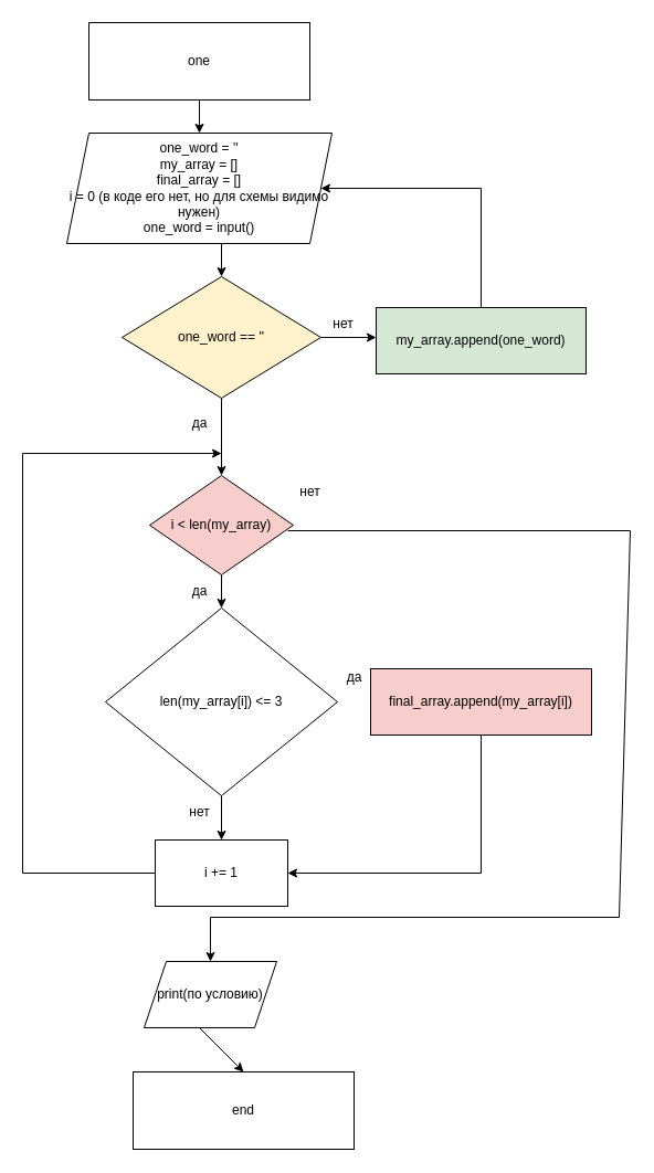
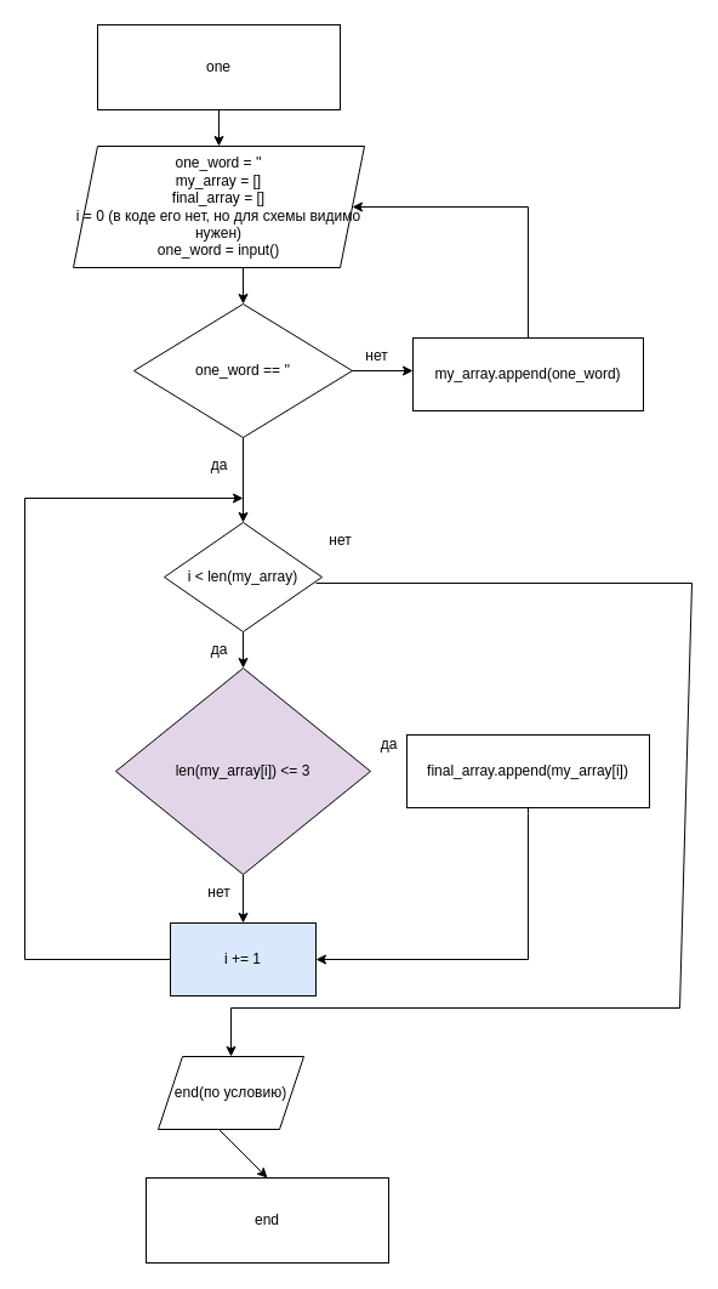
  <mxCell id="0" />
  <mxCell id="1" parent="0" />
  <mxCell id="2" value="one" style="rounded=0;whiteSpace=wrap;html=1;" vertex="1" parent="1"><mxGeometry x="80" y="20" width="200" height="70" as="geometry" /></mxCell>
- <mxCell id="3" value="one_word == ''" style="rhombus;whiteSpace=wrap;html=1;fillColor=#fff2cc;" vertex="1" parent="1"><mxGeometry x="110" y="250" width="180" height="110" as="geometry" /></mxCell>
+ <mxCell id="3" value="one_word == ''" style="rhombus;whiteSpace=wrap;html=1;" vertex="1" parent="1"><mxGeometry x="110" y="250" width="180" height="110" as="geometry" /></mxCell>
  <mxCell id="4" value="one_word = ''&lt;br&gt;my_array = []&lt;br&gt;final_array = []&lt;br&gt;i = 0 (в коде его нет, но для схемы видимо нужен)&lt;br&gt;one_word = input()" style="shape=parallelogram;perimeter=parallelogramPerimeter;whiteSpace=wrap;html=1;fixedSize=1;" vertex="1" parent="1"><mxGeometry x="60" y="120" width="240" height="100" as="geometry" /></mxCell>
  <mxCell id="5" value="" style="endArrow=classic;html=1;rounded=0;entryX=0.5;entryY=0;entryDx=0;entryDy=0;exitX=0.5;exitY=1;exitDx=0;exitDy=0;" edge="1" parent="1" source="2" target="4"><mxGeometry width="50" height="50" relative="1" as="geometry"><mxPoint x="200" y="100" as="sourcePoint" /><mxPoint x="250" y="50" as="targetPoint" /></mxGeometry></mxCell>
  <mxCell id="6" value="" style="endArrow=classic;html=1;rounded=0;entryX=0.5;entryY=0;entryDx=0;entryDy=0;" edge="1" parent="1" target="3"><mxGeometry width="50" height="50" relative="1" as="geometry"><mxPoint x="200" y="220" as="sourcePoint" /><mxPoint x="250" y="170" as="targetPoint" /></mxGeometry></mxCell>
  <mxCell id="7" value="" style="endArrow=classic;html=1;rounded=0;exitX=1;exitY=0.5;exitDx=0;exitDy=0;" edge="1" parent="1" source="3"><mxGeometry width="50" height="50" relative="1" as="geometry"><mxPoint x="290" y="300" as="sourcePoint" /><mxPoint x="340" y="305" as="targetPoint" /></mxGeometry></mxCell>
  <mxCell id="8" value="нет" style="text;html=1;align=center;verticalAlign=middle;resizable=0;points=[];autosize=1;strokeColor=none;fillColor=none;" vertex="1" parent="1"><mxGeometry x="290" y="278" width="40" height="30" as="geometry" /></mxCell>
  <mxCell id="9" value="" style="endArrow=classic;html=1;rounded=0;exitX=0.5;exitY=0;exitDx=0;exitDy=0;entryX=1;entryY=0.5;entryDx=0;entryDy=0;" edge="1" parent="1" source="10" target="4"><mxGeometry width="50" height="50" relative="1" as="geometry"><mxPoint x="434.5" y="240" as="sourcePoint" /><mxPoint x="434.5" y="190" as="targetPoint" /><Array as="points"><mxPoint x="435" y="170" /></Array></mxGeometry></mxCell>
- <mxCell id="10" value="my_array.append(one_word)" style="rounded=0;whiteSpace=wrap;html=1;fillColor=#d5e8d4;" vertex="1" parent="1"><mxGeometry x="340" y="278" width="190" height="60" as="geometry" /></mxCell>
+ <mxCell id="10" value="my_array.append(one_word)" style="rounded=0;whiteSpace=wrap;html=1;" vertex="1" parent="1"><mxGeometry x="340" y="278" width="190" height="60" as="geometry" /></mxCell>
  <mxCell id="11" value="" style="endArrow=classic;html=1;rounded=0;" edge="1" parent="1"><mxGeometry width="50" height="50" relative="1" as="geometry"><mxPoint x="200" y="360" as="sourcePoint" /><mxPoint x="200" y="430" as="targetPoint" /></mxGeometry></mxCell>
  <mxCell id="12" value="да" style="text;html=1;align=center;verticalAlign=middle;resizable=0;points=[];autosize=1;strokeColor=none;fillColor=none;" vertex="1" parent="1"><mxGeometry x="160" y="368" width="40" height="30" as="geometry" /></mxCell>
- <mxCell id="13" value="len(my_array[i]) &amp;lt;= 3" style="rhombus;whiteSpace=wrap;html=1;" vertex="1" parent="1"><mxGeometry x="95" y="550" width="210" height="170" as="geometry" /></mxCell>
- <mxCell id="14" value="final_array.append(my_array[i])" style="rounded=0;whiteSpace=wrap;html=1;fillColor=#f8cecc;" vertex="1" parent="1"><mxGeometry x="335" y="605" width="200" height="60" as="geometry" /></mxCell>
+ <mxCell id="13" value="len(my_array[i]) &amp;lt;= 3" style="rhombus;whiteSpace=wrap;html=1;fillColor=#e1d5e7;" vertex="1" parent="1"><mxGeometry x="95" y="550" width="210" height="170" as="geometry" /></mxCell>
+ <mxCell id="14" value="final_array.append(my_array[i])" style="rounded=0;whiteSpace=wrap;html=1;" vertex="1" parent="1"><mxGeometry x="335" y="605" width="200" height="60" as="geometry" /></mxCell>
  <mxCell id="15" value="" style="endArrow=classic;html=1;rounded=0;exitX=0.5;exitY=1;exitDx=0;exitDy=0;" edge="1" parent="1" source="14"><mxGeometry width="50" height="50" relative="1" as="geometry"><mxPoint x="440" y="600" as="sourcePoint" /><mxPoint x="260" y="790" as="targetPoint" /><Array as="points"><mxPoint x="435" y="670" /><mxPoint x="435" y="790" /></Array></mxGeometry></mxCell>
- <mxCell id="16" value="i &amp;lt; len(my_array)" style="rhombus;whiteSpace=wrap;html=1;fillColor=#f8cecc;" vertex="1" parent="1"><mxGeometry x="135" y="430" width="130" height="90" as="geometry" /></mxCell>
- <mxCell id="17" value="i += 1" style="rounded=0;whiteSpace=wrap;html=1;" vertex="1" parent="1"><mxGeometry x="140" y="760" width="120" height="60" as="geometry" /></mxCell>
+ <mxCell id="16" value="i &amp;lt; len(my_array)" style="rhombus;whiteSpace=wrap;html=1;" vertex="1" parent="1"><mxGeometry x="135" y="430" width="130" height="90" as="geometry" /></mxCell>
+ <mxCell id="17" value="i += 1" style="rounded=0;whiteSpace=wrap;html=1;fillColor=#dae8fc;" vertex="1" parent="1"><mxGeometry x="140" y="760" width="120" height="60" as="geometry" /></mxCell>
  <mxCell id="18" value="" style="endArrow=classic;html=1;rounded=0;entryX=0.5;entryY=0;entryDx=0;entryDy=0;" edge="1" parent="1" target="13"><mxGeometry width="50" height="50" relative="1" as="geometry"><mxPoint x="200" y="520" as="sourcePoint" /><mxPoint x="250" y="470" as="targetPoint" /></mxGeometry></mxCell>
  <mxCell id="19" value="" style="endArrow=classic;html=1;rounded=0;entryX=0.5;entryY=0;entryDx=0;entryDy=0;" edge="1" parent="1" target="17"><mxGeometry width="50" height="50" relative="1" as="geometry"><mxPoint x="200" y="720" as="sourcePoint" /><mxPoint x="250" y="670" as="targetPoint" /></mxGeometry></mxCell>
  <mxCell id="20" value="" style="endArrow=classic;html=1;rounded=0;" edge="1" parent="1"><mxGeometry width="50" height="50" relative="1" as="geometry"><mxPoint x="140" y="790" as="sourcePoint" /><mxPoint x="200" y="410" as="targetPoint" /><Array as="points"><mxPoint x="20" y="790" /><mxPoint x="20" y="410" /></Array></mxGeometry></mxCell>
  <mxCell id="21" value="да" style="text;html=1;align=center;verticalAlign=middle;resizable=0;points=[];autosize=1;strokeColor=none;fillColor=none;" vertex="1" parent="1"><mxGeometry x="300" y="598" width="40" height="30" as="geometry" /></mxCell>
  <mxCell id="22" value="нет" style="text;html=1;align=center;verticalAlign=middle;resizable=0;points=[];autosize=1;strokeColor=none;fillColor=none;" vertex="1" parent="1"><mxGeometry x="160" y="720" width="40" height="30" as="geometry" /></mxCell>
- <mxCell id="23" value="print(по условию)" style="shape=parallelogram;perimeter=parallelogramPerimeter;whiteSpace=wrap;html=1;fixedSize=1;" vertex="1" parent="1"><mxGeometry x="130" y="870" width="120" height="60" as="geometry" /></mxCell>
+ <mxCell id="23" value="end(по условию)" style="shape=parallelogram;perimeter=parallelogramPerimeter;whiteSpace=wrap;html=1;fixedSize=1;" vertex="1" parent="1"><mxGeometry x="130" y="870" width="120" height="60" as="geometry" /></mxCell>
  <mxCell id="24" value="да" style="text;html=1;align=center;verticalAlign=middle;resizable=0;points=[];autosize=1;strokeColor=none;fillColor=none;" vertex="1" parent="1"><mxGeometry x="160" y="520" width="40" height="30" as="geometry" /></mxCell>
  <mxCell id="25" value="нет" style="text;html=1;align=center;verticalAlign=middle;resizable=0;points=[];autosize=1;strokeColor=none;fillColor=none;" vertex="1" parent="1"><mxGeometry x="260" y="430" width="40" height="30" as="geometry" /></mxCell>
  <mxCell id="26" value="" style="endArrow=classic;html=1;rounded=0;entryX=0.5;entryY=0;entryDx=0;entryDy=0;" edge="1" parent="1" target="23"><mxGeometry width="50" height="50" relative="1" as="geometry"><mxPoint x="260" y="480" as="sourcePoint" /><mxPoint x="310" y="430" as="targetPoint" /><Array as="points"><mxPoint x="570" y="480" /><mxPoint x="560" y="830" /><mxPoint x="190" y="830" /></Array></mxGeometry></mxCell>
  <mxCell id="27" value="end" style="rounded=0;whiteSpace=wrap;html=1;" vertex="1" parent="1"><mxGeometry x="120" y="970" width="200" height="70" as="geometry" /></mxCell>
  <mxCell id="28" value="" style="endArrow=classic;html=1;rounded=0;entryX=0.5;entryY=0;entryDx=0;entryDy=0;" edge="1" parent="1" target="27"><mxGeometry width="50" height="50" relative="1" as="geometry"><mxPoint x="180" y="930" as="sourcePoint" /><mxPoint x="230" y="880" as="targetPoint" /></mxGeometry></mxCell>
